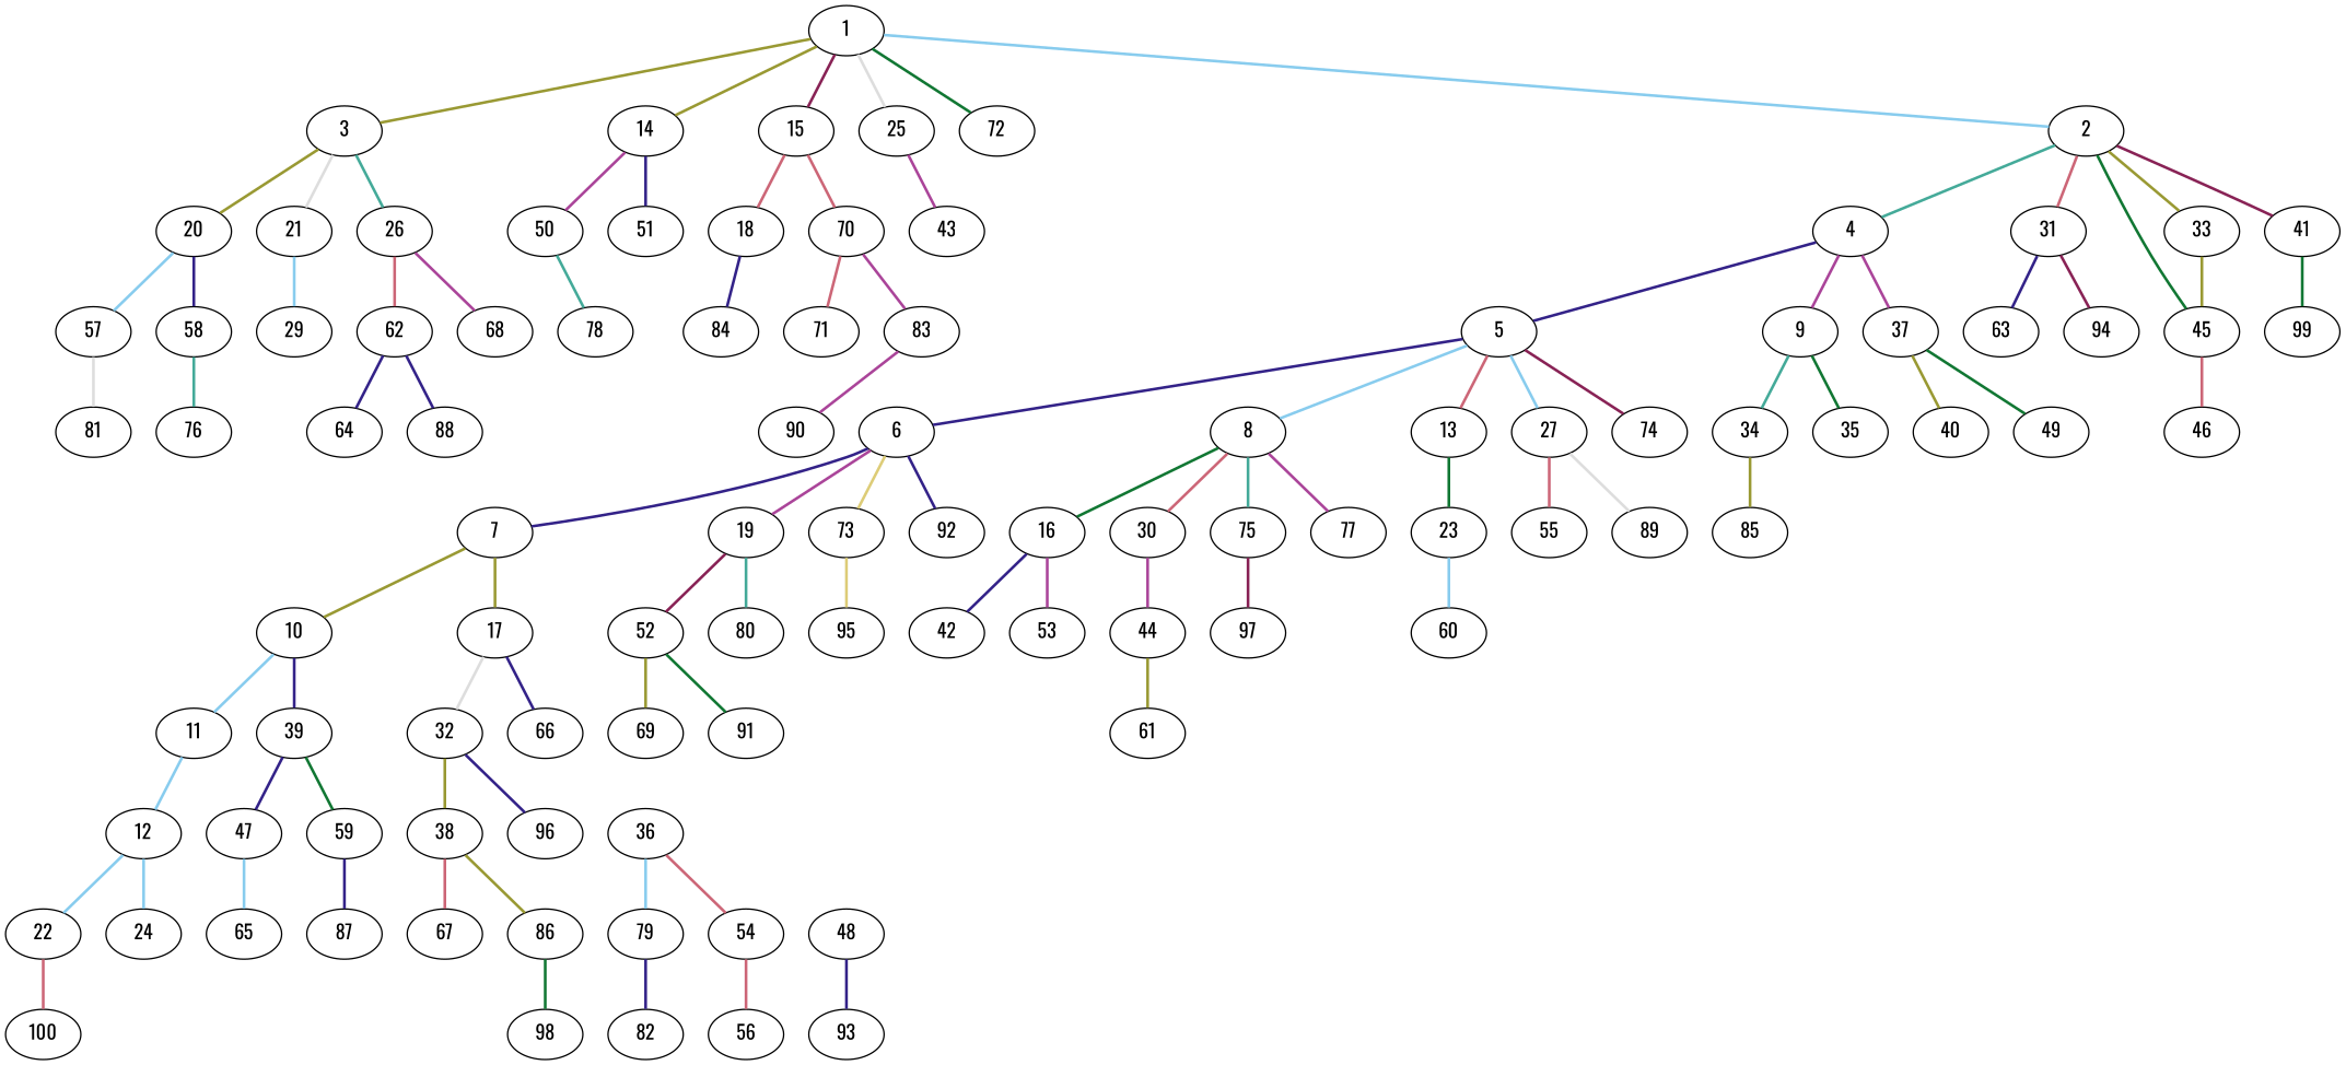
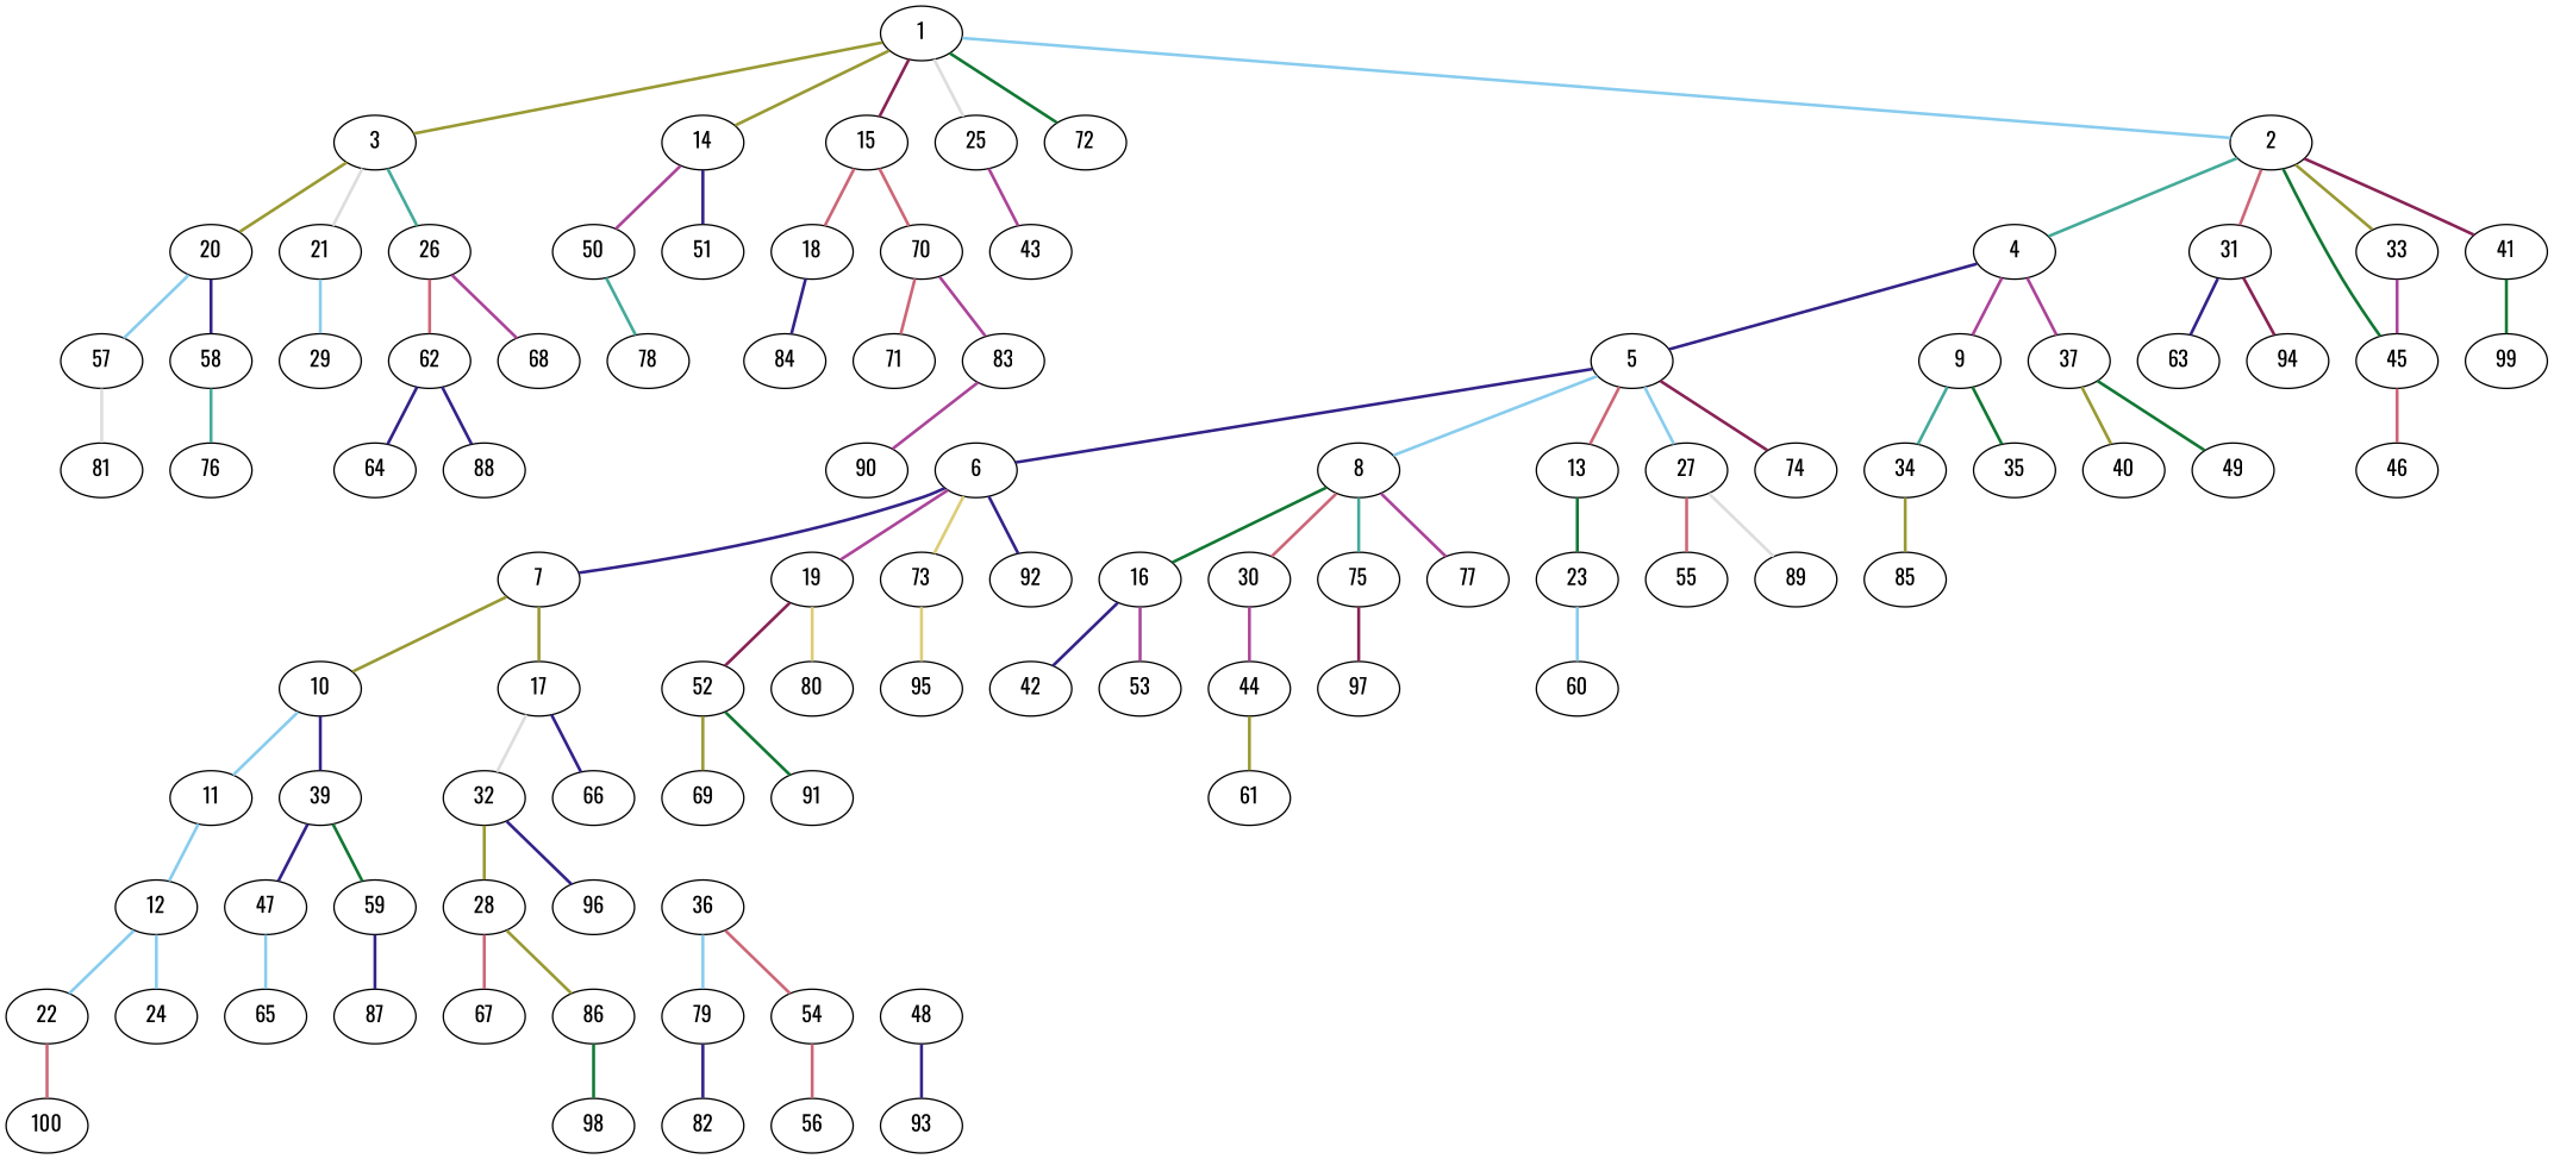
  graph {
    fontname=Oswald
    rankdir=BT
    node [fontname=Oswald]
    edge [color="#332288" fontname=Oswald style=bold]
    2
    1
    3
    4
    5
    6
    7
    8
    9
    10
    11
    12
    13
    14
    15
    16
    17
    18
    19
    20
    21
    22
    23
    24
    25
    26
    27
    29
    30
    31
    32
    33
    34
    35
    37
-   38
+   38 [label=28]
    39
    40
    41
    42
    43
    44
    45
    46
    47
    49
    50
    51
    52
    53
    54
    36
    55
    56
    57
    58
    59
    60
    61
    62
    63
    64
    65
    66
    67
    68
    69
    70
    71
    72
    73
    74
    75
    76
    77
    78
    79
    80
    81
    82
    83
    84
    85
    86
    87
    88
    89
    90
    91
    92
    93
    48
    94
    95
    96
    97
    98
    99
    100
    2 -- 1 [color="#88CCEE"]
    3 -- 1 [color="#999933"]
    4 -- 2 [color="#44AA99"]
    5 -- 4
    6 -- 5
    7 -- 6
    8 -- 5 [color="#88CCEE"]
    9 -- 4 [color="#AA4499"]
    10 -- 7 [color="#999933"]
    11 -- 10 [color="#88CCEE"]
    12 -- 11 [color="#88CCEE"]
    13 -- 5 [color="#CC6677"]
    14 -- 1 [color="#999933"]
    15 -- 1 [color="#882255"]
    16 -- 8 [color="#117733"]
    17 -- 7 [color="#999933"]
    18 -- 15 [color="#CC6677"]
    19 -- 6 [color="#AA4499"]
    20 -- 3 [color="#999933"]
    21 -- 3 [color="#DDDDDD"]
    22 -- 12 [color="#88CCEE"]
    23 -- 13 [color="#117733"]
    24 -- 12 [color="#88CCEE"]
    25 -- 1 [color="#DDDDDD"]
    26 -- 3 [color="#44AA99"]
    27 -- 5 [color="#88CCEE"]
    29 -- 21 [color="#88CCEE"]
    30 -- 8 [color="#CC6677"]
    31 -- 2 [color="#CC6677"]
    32 -- 17 [color="#DDDDDD"]
    33 -- 2 [color="#999933"]
    34 -- 9 [color="#44AA99"]
    35 -- 9 [color="#117733"]
    37 -- 4 [color="#AA4499"]
    38 -- 32 [color="#999933"]
    39 -- 10
    40 -- 37 [color="#999933"]
    41 -- 2 [color="#882255"]
    42 -- 16
    43 -- 25 [color="#AA4499"]
    44 -- 30 [color="#AA4499"]
    45 -- 2 [color="#117733"]
-   45 -- 33 [color="#999933"]
+   45 -- 33 [color="#AA4499"]
    46 -- 45 [color="#CC6677"]
    47 -- 39
    49 -- 37 [color="#117733"]
    50 -- 14 [color="#AA4499"]
    51 -- 14
    52 -- 19 [color="#882255"]
    53 -- 16 [color="#AA4499"]
    54 -- 36 [color="#CC6677"]
    55 -- 27 [color="#CC6677"]
    56 -- 54 [color="#CC6677"]
    57 -- 20 [color="#88CCEE"]
    58 -- 20
    59 -- 39 [color="#117733"]
    60 -- 23 [color="#88CCEE"]
    61 -- 44 [color="#999933"]
    62 -- 26 [color="#CC6677"]
    63 -- 31
    64 -- 62
    65 -- 47 [color="#88CCEE"]
    66 -- 17
    67 -- 38 [color="#CC6677"]
    68 -- 26 [color="#AA4499"]
    69 -- 52 [color="#999933"]
    70 -- 15 [color="#CC6677"]
    71 -- 70 [color="#CC6677"]
    72 -- 1 [color="#117733"]
    73 -- 6 [color="#DDCC77"]
    74 -- 5 [color="#882255"]
    75 -- 8 [color="#44AA99"]
    76 -- 58 [color="#44AA99"]
    77 -- 8 [color="#AA4499"]
    78 -- 50 [color="#44AA99"]
    79 -- 36 [color="#88CCEE"]
-   80 -- 19 [color="#44AA99"]
+   80 -- 19 [color="#DDCC77"]
    81 -- 57 [color="#DDDDDD"]
    82 -- 79
    83 -- 70 [color="#AA4499"]
    84 -- 18
    85 -- 34 [color="#999933"]
    86 -- 38 [color="#999933"]
    87 -- 59
    88 -- 62
    89 -- 27 [color="#DDDDDD"]
    90 -- 83 [color="#AA4499"]
    91 -- 52 [color="#117733"]
    92 -- 6
    93 -- 48
    94 -- 31 [color="#882255"]
    95 -- 73 [color="#DDCC77"]
    96 -- 32
    97 -- 75 [color="#882255"]
    98 -- 86 [color="#117733"]
    99 -- 41 [color="#117733"]
    100 -- 22 [color="#CC6677"]
  }
